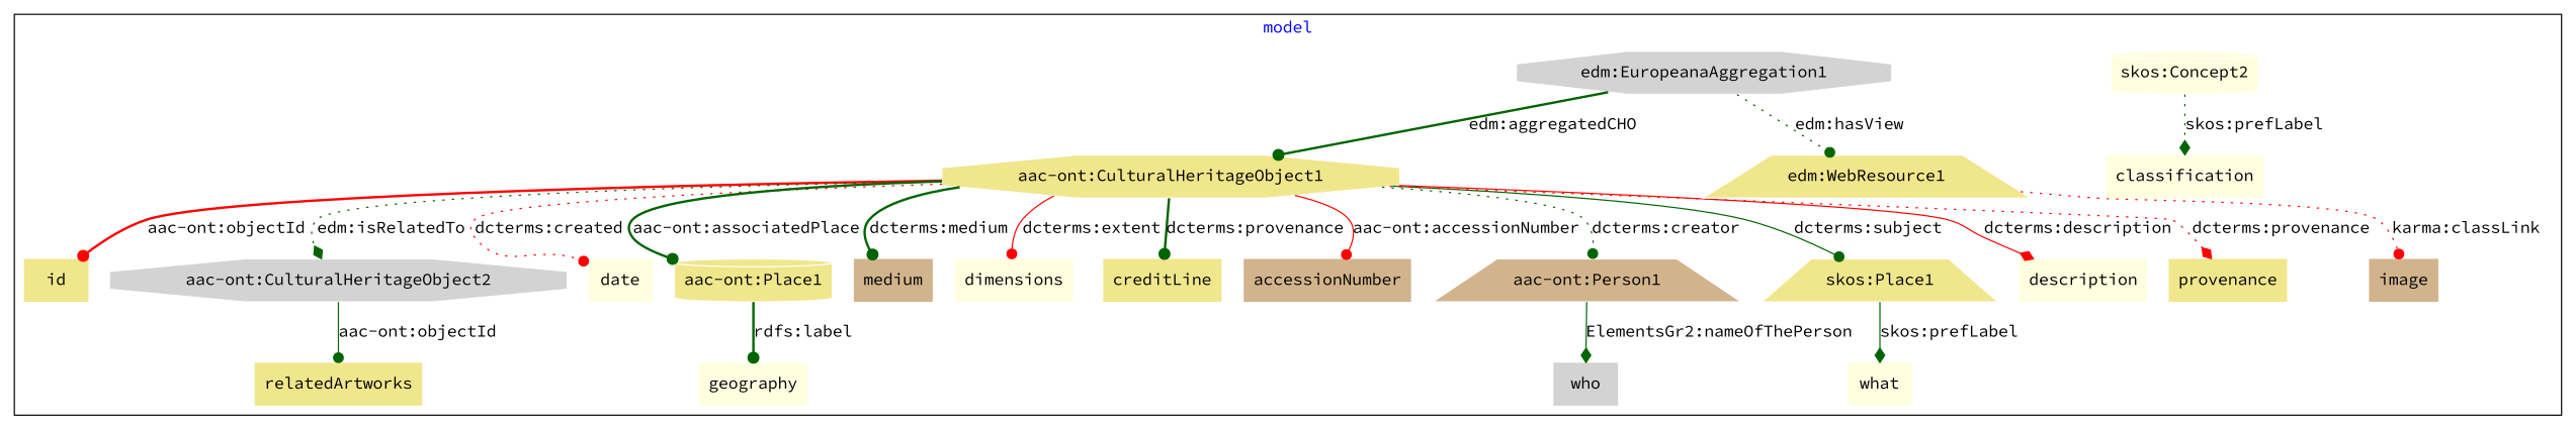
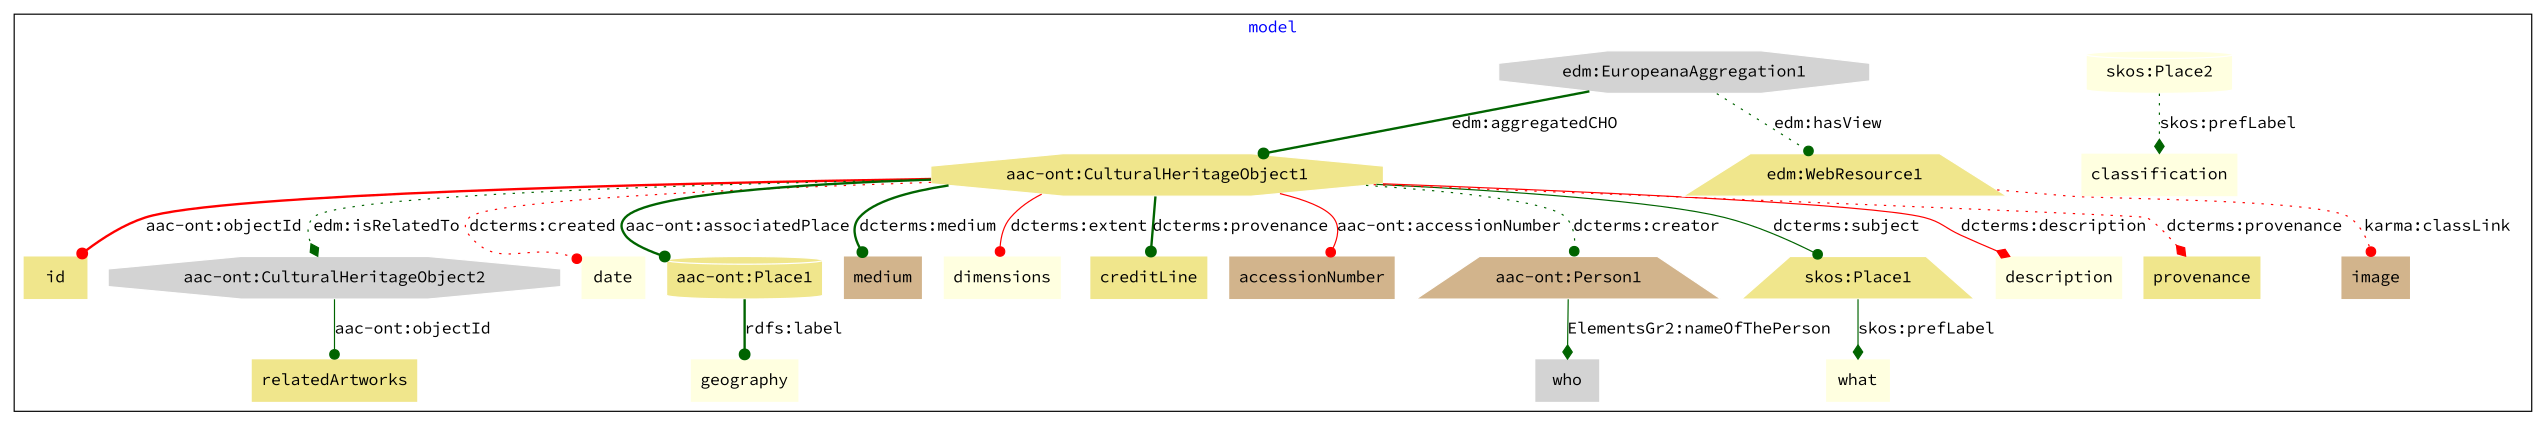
  digraph {
    fontcolor=blue
    fontname="Source Code Pro"
    remincross=true
    node [fillcolor=khaki fontname="Source Code Pro" shape=plaintext style=filled]
    edge [arrowhead=dot color=darkgreen fontcolor=black fontname="Source Code Pro" style=dotted]
    n1 [color=white label="aac-ont:CulturalHeritageObject1" shape=octagon]
    n2 [label=id]
    n3 [color=white label="edm:WebResource1" shape=trapezium]
    n4 [fillcolor=tan label=image]
    n5 [color=white fillcolor=lightgrey label="aac-ont:CulturalHeritageObject2" shape=octagon]
    n6 [label=relatedArtworks]
    n7 [fillcolor=lightyellow label=date]
    n8 [color=white label="aac-ont:Place1" shape=cylinder]
    n9 [fillcolor=lightyellow label=geography]
    n10 [fillcolor=tan label=medium]
    n11 [fillcolor=lightyellow label=dimensions]
-   n12 [color=white fillcolor=lightyellow label="skos:Concept2" shape=cylinder]
+   n12 [color=white fillcolor=lightyellow label="skos:Place2" shape=cylinder]
    n13 [fillcolor=lightyellow label=classification]
    n14 [label=creditLine]
    n15 [fillcolor=tan label=accessionNumber]
    n16 [color=white fillcolor=tan label="aac-ont:Person1" shape=trapezium]
    n17 [fillcolor=lightgrey label=who]
    n18 [color=white label="skos:Place1" shape=trapezium]
    n19 [fillcolor=lightyellow label=what]
    n20 [fillcolor=lightyellow label=description]
    n21 [label=provenance]
    n22 [color=white fillcolor=lightgrey label="edm:EuropeanaAggregation1" shape=octagon]
    subgraph cluster_1 {
      label=model
      n1
      n2
      n3
      n4
      n5
      n6
      n7
      n8
      n9
      n10
      n11
      n12
      n13
      n14
      n15
      n16
      n17
      n18
      n19
      n20
      n21
      n22
    }
    n1 -> n2 [color=red label="aac-ont:objectId" style=bold]
    n1 -> n5 [arrowhead=diamond label="edm:isRelatedTo"]
    n1 -> n7 [color=red label="dcterms:created"]
    n1 -> n8 [label="aac-ont:associatedPlace" style=bold]
    n1 -> n10 [label="dcterms:medium" style=bold]
    n1 -> n11 [color=red label="dcterms:extent" style=solid]
    n1 -> n14 [label="dcterms:provenance" style=bold]
    n1 -> n15 [color=red label="aac-ont:accessionNumber" style=solid]
    n1 -> n16 [label="dcterms:creator"]
    n1 -> n18 [label="dcterms:subject" style=solid]
    n1 -> n20 [arrowhead=diamond color=red label="dcterms:description" style=solid]
    n1 -> n21 [arrowhead=diamond color=red label="dcterms:provenance"]
    n3 -> n4 [color=red label="karma:classLink"]
    n5 -> n6 [label="aac-ont:objectId" style=solid]
    n8 -> n9 [label="rdfs:label" style=bold]
    n12 -> n13 [arrowhead=diamond label="skos:prefLabel"]
    n16 -> n17 [arrowhead=diamond label="ElementsGr2:nameOfThePerson" style=solid]
    n18 -> n19 [arrowhead=diamond label="skos:prefLabel" style=solid]
    n22 -> n1 [label="edm:aggregatedCHO" style=bold]
    n22 -> n3 [label="edm:hasView"]
  }
